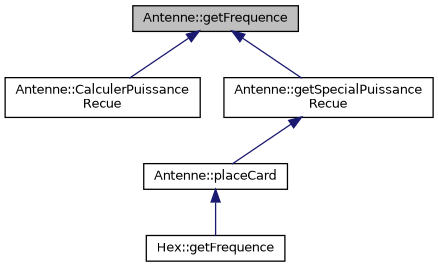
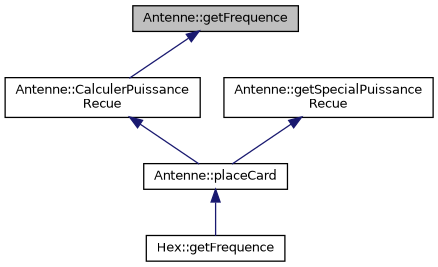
  digraph {
    rankdir=TB
    node [color=black fillcolor=white fontname=Helvetica fontsize=10 shape=record style=filled]
    edge [color=midnightblue dir=back fontname=Helvetica fontsize=10 labelfontname=Helvetica labelfontsize=10 style=solid]
    n1 [fillcolor=grey75 fontcolor=black height=0.2 label="Antenne::getFrequence" width=0.4]
    n2 [height=0.2 label="Antenne::CalculerPuissance\lRecue" width=0.4]
    n3 [height=0.2 label="Antenne::getSpecialPuissance\lRecue" width=0.4]
    n4 [height=0.2 label="Antenne::placeCard" width=0.4]
    n5 [height=0.2 label="Hex::getFrequence" width=0.4]
    n1 -> n2
-   n1 -> n3
+   n2 -> n4
    n3 -> n4
    n4 -> n5
  }
